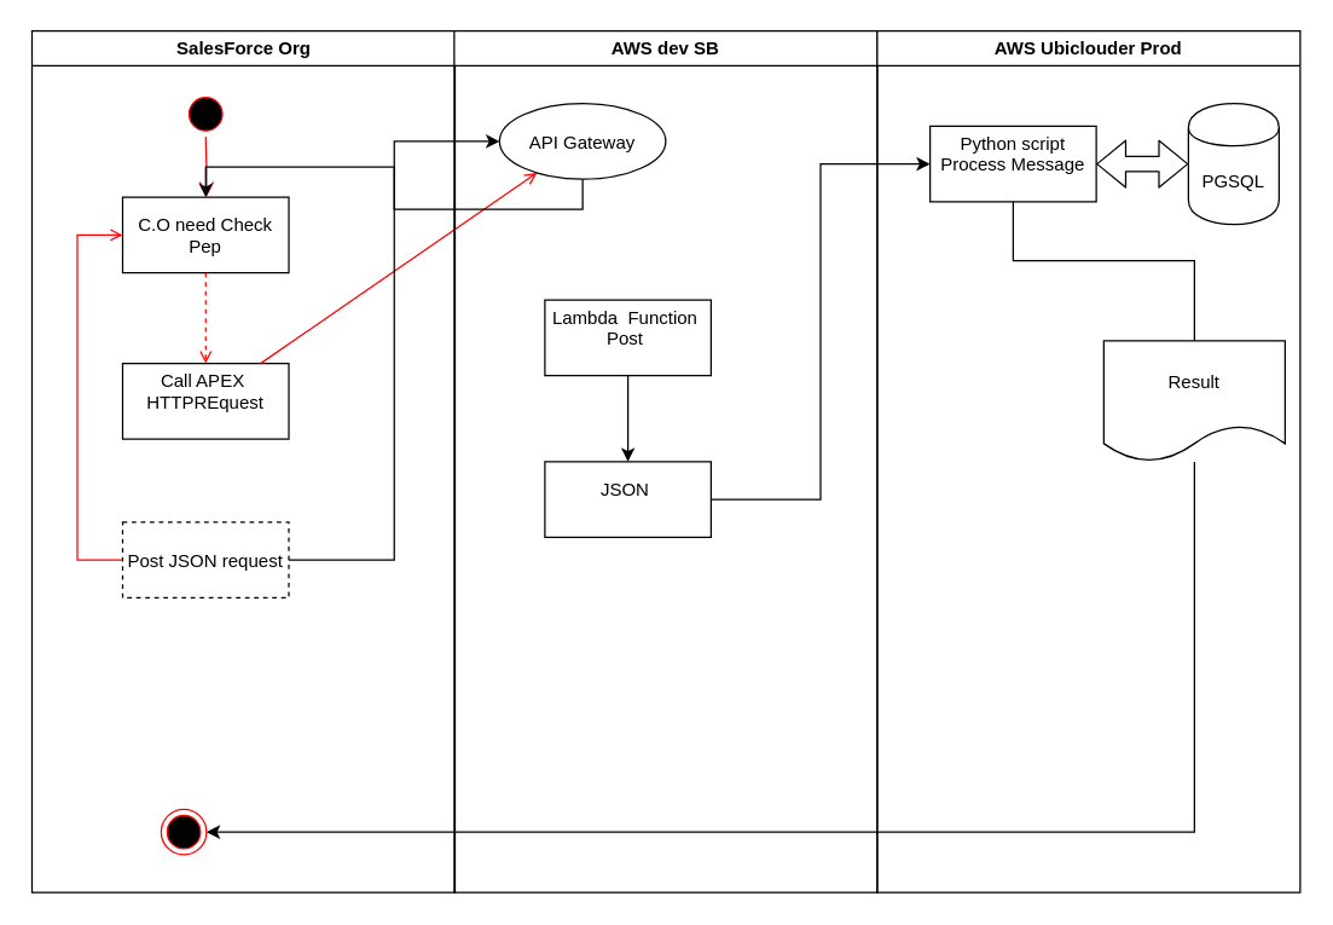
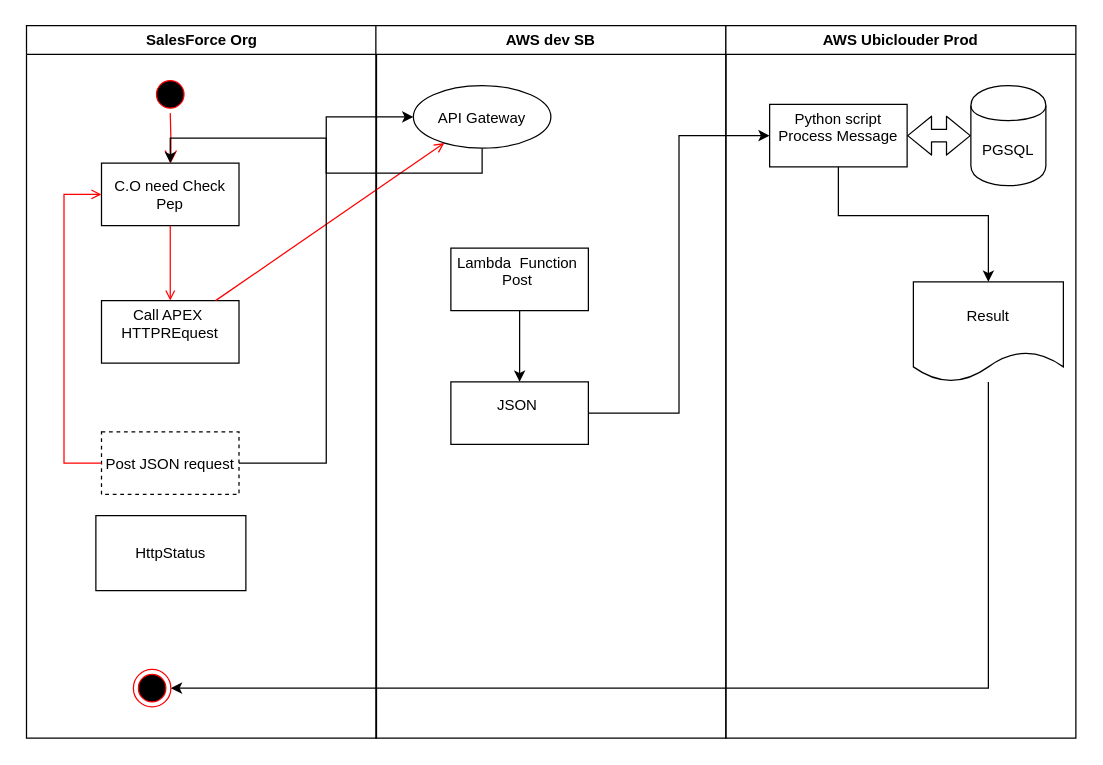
  <mxCell id="0" />
  <mxCell id="1" parent="0" />
  <mxCell id="2" value="SalesForce Org" style="swimlane;whiteSpace=wrap" parent="1" vertex="1"><mxGeometry x="20.5" y="20" width="280" height="570" as="geometry" /></mxCell>
  <mxCell id="3" value="" style="ellipse;shape=startState;fillColor=#000000;strokeColor=#ff0000;" parent="2" vertex="1"><mxGeometry x="100" y="40" width="30" height="30" as="geometry" /></mxCell>
  <mxCell id="4" value="" style="edgeStyle=elbowEdgeStyle;elbow=horizontal;verticalAlign=bottom;endArrow=open;endSize=8;strokeColor=#FF0000;endFill=1;rounded=0" parent="2" source="3" target="5" edge="1"><mxGeometry x="100" y="40" as="geometry"><mxPoint x="115" y="110" as="targetPoint" /></mxGeometry></mxCell>
  <mxCell id="5" value="C.O need Check &#10;Pep" style="" parent="2" vertex="1"><mxGeometry x="60" y="110" width="110" height="50" as="geometry" /></mxCell>
  <mxCell id="6" value="Call APEX &#10;HTTPREquest&#10;" style="" parent="2" vertex="1"><mxGeometry x="60" y="220" width="110" height="50" as="geometry" /></mxCell>
- <mxCell id="7" value="" style="endArrow=open;strokeColor=#FF0000;endFill=1;rounded=0;dashed=1;" parent="2" source="5" target="6" edge="1"><mxGeometry relative="1" as="geometry" /></mxCell>
+ <mxCell id="7" value="" style="endArrow=open;strokeColor=#FF0000;endFill=1;rounded=0" parent="2" source="5" target="6" edge="1"><mxGeometry relative="1" as="geometry" /></mxCell>
  <mxCell id="8" value="Post JSON request" style="dashed=1;" parent="2" vertex="1"><mxGeometry x="60" y="325" width="110" height="50" as="geometry" /></mxCell>
  <mxCell id="9" value="" style="endArrow=open;strokeColor=#FF0000;endFill=1;rounded=0;" parent="2" source="6" target="16" edge="1"><mxGeometry relative="1" as="geometry" /></mxCell>
  <mxCell id="10" value="" style="edgeStyle=elbowEdgeStyle;elbow=horizontal;strokeColor=#FF0000;endArrow=open;endFill=1;rounded=0" parent="2" source="8" target="5" edge="1"><mxGeometry width="100" height="100" relative="1" as="geometry"><mxPoint x="160" y="290" as="sourcePoint" /><mxPoint x="260" y="190" as="targetPoint" /><Array as="points"><mxPoint x="30" y="250" /></Array></mxGeometry></mxCell>
+ <mxCell id="11" value="HttpStatus" style="rounded=0;whiteSpace=wrap;html=1;" vertex="1" parent="2"><mxGeometry x="55.5" y="392" width="120" height="60" as="geometry" /></mxCell>
  <mxCell id="12" value="" style="ellipse;shape=endState;fillColor=#000000;strokeColor=#ff0000" parent="2" vertex="1"><mxGeometry x="85.5" y="515" width="30" height="30" as="geometry" /></mxCell>
  <mxCell id="13" value="AWS dev SB" style="swimlane;whiteSpace=wrap" parent="1" vertex="1"><mxGeometry x="300" y="20" width="280" height="570" as="geometry" /></mxCell>
  <mxCell id="14" value="" style="edgeStyle=orthogonalEdgeStyle;rounded=0;orthogonalLoop=1;jettySize=auto;html=1;exitX=0.5;exitY=1;exitDx=0;exitDy=0;" edge="1" parent="13" source="16" target="5"><mxGeometry relative="1" as="geometry" /></mxCell>
  <mxCell id="15" value="Lambda  Function &#10;Post &#10;" style="" parent="13" vertex="1"><mxGeometry x="60" y="178" width="110" height="50" as="geometry" /></mxCell>
  <mxCell id="16" value="API Gateway" style="ellipse;" parent="13" vertex="1"><mxGeometry x="30" y="48" width="110" height="50" as="geometry" /></mxCell>
  <mxCell id="17" value="JSON &#10;" style="" vertex="1" parent="13"><mxGeometry x="60" y="285" width="110" height="50" as="geometry" /></mxCell>
  <mxCell id="18" value="" style="endArrow=classic;html=1;entryX=0.5;entryY=0;entryDx=0;entryDy=0;exitX=0.5;exitY=1;exitDx=0;exitDy=0;" edge="1" parent="13" source="15" target="17"><mxGeometry width="50" height="50" relative="1" as="geometry"><mxPoint x="-284" y="642" as="sourcePoint" /><mxPoint x="-234" y="592" as="targetPoint" /></mxGeometry></mxCell>
  <mxCell id="19" value="AWS Ubiclouder Prod" style="swimlane;whiteSpace=wrap;startSize=23;" parent="1" vertex="1"><mxGeometry x="580" y="20" width="280" height="570" as="geometry" /></mxCell>
  <mxCell id="20" value="Python script&#10;Process Message&#10;" style="" parent="19" vertex="1"><mxGeometry x="35" y="63" width="110" height="50" as="geometry" /></mxCell>
- <mxCell id="21" value="PGSQL" style="shape=cylinder;whiteSpace=wrap;html=1;boundedLbl=1;backgroundOutline=1;" vertex="1" parent="19"><mxGeometry x="206" y="48" width="60" height="80" as="geometry" /></mxCell>
+ <mxCell id="21" value="PGSQL" style="shape=cylinder;whiteSpace=wrap;html=1;boundedLbl=1;backgroundOutline=1;" vertex="1" parent="19"><mxGeometry x="196" y="48" width="60" height="80" as="geometry" /></mxCell>
  <mxCell id="22" value="" style="shape=flexArrow;endArrow=classic;startArrow=classic;html=1;entryX=0;entryY=0.5;entryDx=0;entryDy=0;exitX=1;exitY=0.5;exitDx=0;exitDy=0;" edge="1" parent="19" source="20" target="21"><mxGeometry width="50" height="50" relative="1" as="geometry"><mxPoint x="-564" y="722" as="sourcePoint" /><mxPoint x="-514" y="672" as="targetPoint" /></mxGeometry></mxCell>
  <mxCell id="23" value="Result" style="shape=document;whiteSpace=wrap;html=1;boundedLbl=1;" vertex="1" parent="19"><mxGeometry x="150" y="205" width="120" height="80" as="geometry" /></mxCell>
- <mxCell id="24" value="" style="endArrow=none;html=1;exitX=0.5;exitY=1;exitDx=0;exitDy=0;entryX=0.5;entryY=0;entryDx=0;entryDy=0;rounded=0;" edge="1" parent="19" source="20" target="23"><mxGeometry width="50" height="50" relative="1" as="geometry"><mxPoint x="-564" y="722" as="sourcePoint" /><mxPoint x="-514" y="672" as="targetPoint" /><Array as="points"><mxPoint x="90" y="152" /><mxPoint x="210" y="152" /></Array></mxGeometry></mxCell>
+ <mxCell id="24" value="" style="endArrow=classic;html=1;exitX=0.5;exitY=1;exitDx=0;exitDy=0;entryX=0.5;entryY=0;entryDx=0;entryDy=0;rounded=0;" edge="1" parent="19" source="20" target="23"><mxGeometry width="50" height="50" relative="1" as="geometry"><mxPoint x="-564" y="722" as="sourcePoint" /><mxPoint x="-514" y="672" as="targetPoint" /><Array as="points"><mxPoint x="90" y="152" /><mxPoint x="210" y="152" /></Array></mxGeometry></mxCell>
  <mxCell id="25" value="" style="edgeStyle=orthogonalEdgeStyle;rounded=0;orthogonalLoop=1;jettySize=auto;html=1;entryX=0;entryY=0.5;entryDx=0;entryDy=0;exitX=1;exitY=0.5;exitDx=0;exitDy=0;" edge="1" parent="1" source="8" target="16"><mxGeometry relative="1" as="geometry"><mxPoint x="387" y="254" as="sourcePoint" /><mxPoint x="387" y="322" as="targetPoint" /></mxGeometry></mxCell>
  <mxCell id="26" value="" style="edgeStyle=orthogonalEdgeStyle;rounded=0;orthogonalLoop=1;jettySize=auto;html=1;entryX=1;entryY=0.5;entryDx=0;entryDy=0;" edge="1" parent="1" source="23" target="12"><mxGeometry relative="1" as="geometry"><mxPoint x="720" y="397" as="sourcePoint" /><mxPoint x="750" y="477" as="targetPoint" /><Array as="points"><mxPoint x="790" y="550" /></Array></mxGeometry></mxCell>
  <mxCell id="27" value="" style="edgeStyle=orthogonalEdgeStyle;rounded=0;orthogonalLoop=1;jettySize=auto;html=1;entryX=0;entryY=0.5;entryDx=0;entryDy=0;exitX=1;exitY=0.5;exitDx=0;exitDy=0;" edge="1" parent="1" source="17" target="20"><mxGeometry relative="1" as="geometry"><mxPoint x="395" y="128" as="sourcePoint" /><mxPoint x="425" y="208" as="targetPoint" /></mxGeometry></mxCell>
